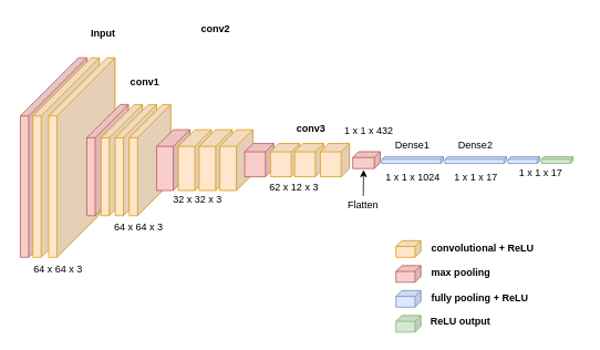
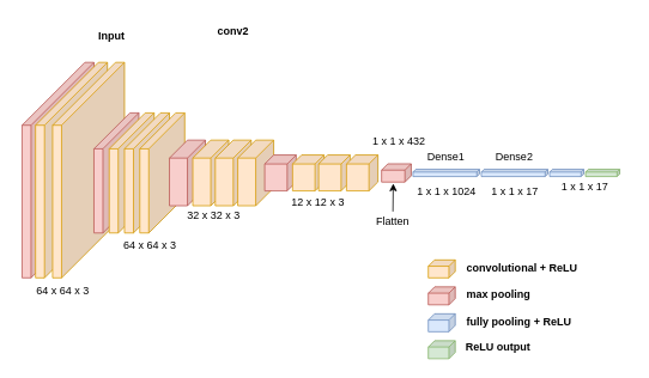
  <mxCell id="0" />
  <mxCell id="1" parent="0" />
  <mxCell id="2" value="" style="shape=cube;whiteSpace=wrap;html=1;boundedLbl=1;backgroundOutline=1;darkOpacity=0.05;darkOpacity2=0.1;size=70;direction=east;flipH=1;fillColor=#f8cecc;strokeColor=#b85450;" parent="1" vertex="1"><mxGeometry x="24" y="69" width="80" height="240" as="geometry" /></mxCell>
  <mxCell id="3" value="" style="shape=cube;whiteSpace=wrap;html=1;boundedLbl=1;backgroundOutline=1;darkOpacity=0.05;darkOpacity2=0.1;size=70;direction=east;flipH=1;fillColor=#ffe6cc;strokeColor=#d79b00;" parent="1" vertex="1"><mxGeometry x="39" y="69" width="80" height="240" as="geometry" /></mxCell>
  <mxCell id="4" value="" style="shape=cube;whiteSpace=wrap;html=1;boundedLbl=1;backgroundOutline=1;darkOpacity=0.05;darkOpacity2=0.1;size=70;direction=east;flipH=1;fillColor=#ffe6cc;strokeColor=#d79b00;" parent="1" vertex="1"><mxGeometry x="58" y="69" width="80" height="240" as="geometry" /></mxCell>
- <mxCell id="5" value="&lt;b&gt;conv1&lt;/b&gt;" style="text;html=1;strokeColor=none;fillColor=none;align=center;verticalAlign=middle;whiteSpace=wrap;rounded=0;" parent="1" vertex="1"><mxGeometry x="154" y="83" width="40" height="30" as="geometry" /></mxCell>
  <mxCell id="6" value="Input" style="text;html=1;strokeColor=none;fillColor=none;align=center;verticalAlign=middle;whiteSpace=wrap;rounded=0;fontStyle=1" parent="1" vertex="1"><mxGeometry x="104" y="25" width="40" height="30" as="geometry" /></mxCell>
  <mxCell id="7" value="64 x 64 x 3" style="text;html=1;strokeColor=none;fillColor=none;align=center;verticalAlign=middle;whiteSpace=wrap;rounded=0;" parent="1" vertex="1"><mxGeometry x="20" y="309" width="99" height="30" as="geometry" /></mxCell>
  <mxCell id="8" value="" style="shape=cube;whiteSpace=wrap;html=1;boundedLbl=1;backgroundOutline=1;darkOpacity=0.05;darkOpacity2=0.1;size=40;direction=east;flipH=1;fillColor=#f8cecc;strokeColor=#b85450;" vertex="1" parent="1"><mxGeometry x="104" y="125.25" width="50" height="133.75" as="geometry" /></mxCell>
  <mxCell id="9" value="" style="shape=cube;whiteSpace=wrap;html=1;boundedLbl=1;backgroundOutline=1;darkOpacity=0.05;darkOpacity2=0.1;size=40;direction=east;flipH=1;fillColor=#ffe6cc;strokeColor=#d79b00;" vertex="1" parent="1"><mxGeometry x="121" y="125.25" width="50" height="133.75" as="geometry" /></mxCell>
  <mxCell id="10" value="" style="shape=cube;whiteSpace=wrap;html=1;boundedLbl=1;backgroundOutline=1;darkOpacity=0.05;darkOpacity2=0.1;size=40;direction=east;flipH=1;fillColor=#ffe6cc;strokeColor=#d79b00;" vertex="1" parent="1"><mxGeometry x="138" y="125.25" width="50" height="133.75" as="geometry" /></mxCell>
  <mxCell id="11" value="" style="shape=cube;whiteSpace=wrap;html=1;boundedLbl=1;backgroundOutline=1;darkOpacity=0.05;darkOpacity2=0.1;size=40;direction=east;flipH=1;fillColor=#ffe6cc;strokeColor=#d79b00;" vertex="1" parent="1"><mxGeometry x="155" y="125.25" width="50" height="133.75" as="geometry" /></mxCell>
  <mxCell id="12" value="" style="shape=cube;whiteSpace=wrap;html=1;boundedLbl=1;backgroundOutline=1;darkOpacity=0.05;darkOpacity2=0.1;size=20;direction=east;flipH=1;fillColor=#f8cecc;strokeColor=#b85450;" vertex="1" parent="1"><mxGeometry x="188" y="155.56" width="40" height="73.13" as="geometry" /></mxCell>
  <mxCell id="13" value="" style="shape=cube;whiteSpace=wrap;html=1;boundedLbl=1;backgroundOutline=1;darkOpacity=0.05;darkOpacity2=0.1;size=20;direction=east;flipH=1;fillColor=#ffe6cc;strokeColor=#d79b00;" vertex="1" parent="1"><mxGeometry x="214" y="155.56" width="40" height="73.13" as="geometry" /></mxCell>
  <mxCell id="14" value="" style="shape=cube;whiteSpace=wrap;html=1;boundedLbl=1;backgroundOutline=1;darkOpacity=0.05;darkOpacity2=0.1;size=20;direction=east;flipH=1;fillColor=#ffe6cc;strokeColor=#d79b00;" vertex="1" parent="1"><mxGeometry x="239" y="155.56" width="40" height="73.13" as="geometry" /></mxCell>
  <mxCell id="15" value="" style="shape=cube;whiteSpace=wrap;html=1;boundedLbl=1;backgroundOutline=1;darkOpacity=0.05;darkOpacity2=0.1;size=20;direction=east;flipH=1;fillColor=#ffe6cc;strokeColor=#d79b00;" vertex="1" parent="1"><mxGeometry x="264" y="155.56" width="40" height="73.13" as="geometry" /></mxCell>
  <mxCell id="16" value="" style="shape=cube;whiteSpace=wrap;html=1;boundedLbl=1;backgroundOutline=1;darkOpacity=0.05;darkOpacity2=0.1;size=10;direction=east;flipH=1;fillColor=#f8cecc;strokeColor=#b85450;" vertex="1" parent="1"><mxGeometry x="294" y="172.13" width="35" height="40" as="geometry" /></mxCell>
  <mxCell id="17" value="" style="shape=cube;whiteSpace=wrap;html=1;boundedLbl=1;backgroundOutline=1;darkOpacity=0.05;darkOpacity2=0.1;size=10;direction=east;flipH=1;fillColor=#ffe6cc;strokeColor=#d79b00;" vertex="1" parent="1"><mxGeometry x="325" y="172.13" width="35" height="40" as="geometry" /></mxCell>
  <mxCell id="18" value="" style="shape=cube;whiteSpace=wrap;html=1;boundedLbl=1;backgroundOutline=1;darkOpacity=0.05;darkOpacity2=0.1;size=7;direction=east;flipH=1;fillColor=#f8cecc;strokeColor=#b85450;" vertex="1" parent="1"><mxGeometry x="424" y="181.96" width="33" height="20.32" as="geometry" /></mxCell>
  <mxCell id="19" value="" style="shape=cube;whiteSpace=wrap;html=1;boundedLbl=1;backgroundOutline=1;darkOpacity=0.05;darkOpacity2=0.1;size=3;direction=east;flipH=1;fillColor=#dae8fc;strokeColor=#6c8ebf;" vertex="1" parent="1"><mxGeometry x="459" y="188.12" width="74" height="8" as="geometry" /></mxCell>
  <mxCell id="20" value="" style="shape=cube;whiteSpace=wrap;html=1;boundedLbl=1;backgroundOutline=1;darkOpacity=0.05;darkOpacity2=0.1;size=3;direction=east;flipH=1;fillColor=#dae8fc;strokeColor=#6c8ebf;" vertex="1" parent="1"><mxGeometry x="535" y="188.13" width="74" height="8" as="geometry" /></mxCell>
  <mxCell id="21" value="" style="shape=cube;whiteSpace=wrap;html=1;boundedLbl=1;backgroundOutline=1;darkOpacity=0.05;darkOpacity2=0.1;size=3;direction=east;flipH=1;fillColor=#dae8fc;strokeColor=#6c8ebf;" vertex="1" parent="1"><mxGeometry x="611" y="188.13" width="38" height="8" as="geometry" /></mxCell>
  <mxCell id="22" value="" style="shape=cube;whiteSpace=wrap;html=1;boundedLbl=1;backgroundOutline=1;darkOpacity=0.05;darkOpacity2=0.1;size=7;direction=east;flipH=1;fillColor=#ffe6cc;strokeColor=#d79b00;" vertex="1" parent="1"><mxGeometry x="476" y="289" width="30" height="20" as="geometry" /></mxCell>
  <mxCell id="23" value="" style="shape=cube;whiteSpace=wrap;html=1;boundedLbl=1;backgroundOutline=1;darkOpacity=0.05;darkOpacity2=0.1;size=7;direction=east;flipH=1;fillColor=#f8cecc;strokeColor=#b85450;" vertex="1" parent="1"><mxGeometry x="476" y="319" width="30" height="20" as="geometry" /></mxCell>
  <mxCell id="24" value="" style="shape=cube;whiteSpace=wrap;html=1;boundedLbl=1;backgroundOutline=1;darkOpacity=0.05;darkOpacity2=0.1;size=7;direction=east;flipH=1;fillColor=#dae8fc;strokeColor=#6c8ebf;" vertex="1" parent="1"><mxGeometry x="476" y="349" width="30" height="20" as="geometry" /></mxCell>
  <mxCell id="25" value="" style="shape=cube;whiteSpace=wrap;html=1;boundedLbl=1;backgroundOutline=1;darkOpacity=0.05;darkOpacity2=0.1;size=3;direction=east;flipH=1;fillColor=#d5e8d4;strokeColor=#82b366;" vertex="1" parent="1"><mxGeometry x="651" y="188.12" width="38" height="8" as="geometry" /></mxCell>
  <mxCell id="26" value="" style="shape=cube;whiteSpace=wrap;html=1;boundedLbl=1;backgroundOutline=1;darkOpacity=0.05;darkOpacity2=0.1;size=7;direction=east;flipH=1;fillColor=#d5e8d4;strokeColor=#82b366;" vertex="1" parent="1"><mxGeometry x="476" y="379" width="30" height="20" as="geometry" /></mxCell>
  <mxCell id="27" value="&lt;b&gt;conv2&lt;/b&gt;" style="text;html=1;strokeColor=none;fillColor=none;align=center;verticalAlign=middle;whiteSpace=wrap;rounded=0;" vertex="1" parent="1"><mxGeometry x="239" y="20.25" width="40" height="30" as="geometry" /></mxCell>
- <mxCell id="28" value="&lt;b&gt;conv3&lt;/b&gt;" style="text;html=1;strokeColor=none;fillColor=none;align=center;verticalAlign=middle;whiteSpace=wrap;rounded=0;" vertex="1" parent="1"><mxGeometry x="354" y="139" width="40" height="30" as="geometry" /></mxCell>
  <mxCell id="29" value="Dense1" style="text;html=1;strokeColor=none;fillColor=none;align=center;verticalAlign=middle;whiteSpace=wrap;rounded=0;" vertex="1" parent="1"><mxGeometry x="476" y="159.5" width="40" height="30" as="geometry" /></mxCell>
  <mxCell id="30" value="64 x 64 x 3" style="text;html=1;strokeColor=none;fillColor=none;align=center;verticalAlign=middle;whiteSpace=wrap;rounded=0;" vertex="1" parent="1"><mxGeometry x="117" y="258" width="99" height="30" as="geometry" /></mxCell>
  <mxCell id="31" value="32 x 32 x 3" style="text;html=1;strokeColor=none;fillColor=none;align=center;verticalAlign=middle;whiteSpace=wrap;rounded=0;" vertex="1" parent="1"><mxGeometry x="188" y="225" width="99" height="30" as="geometry" /></mxCell>
- <mxCell id="32" value="62 x 12 x 3" style="text;html=1;strokeColor=none;fillColor=none;align=center;verticalAlign=middle;whiteSpace=wrap;rounded=0;" vertex="1" parent="1"><mxGeometry x="304" y="210.12" width="99" height="30" as="geometry" /></mxCell>
+ <mxCell id="32" value="12 x 12 x 3" style="text;html=1;strokeColor=none;fillColor=none;align=center;verticalAlign=middle;whiteSpace=wrap;rounded=0;" vertex="1" parent="1"><mxGeometry x="304" y="210.12" width="99" height="30" as="geometry" /></mxCell>
  <mxCell id="33" value="" style="shape=cube;whiteSpace=wrap;html=1;boundedLbl=1;backgroundOutline=1;darkOpacity=0.05;darkOpacity2=0.1;size=10;direction=east;flipH=1;fillColor=#ffe6cc;strokeColor=#d79b00;" vertex="1" parent="1"><mxGeometry x="354" y="172.13" width="35" height="40" as="geometry" /></mxCell>
  <mxCell id="34" value="" style="shape=cube;whiteSpace=wrap;html=1;boundedLbl=1;backgroundOutline=1;darkOpacity=0.05;darkOpacity2=0.1;size=10;direction=east;flipH=1;fillColor=#ffe6cc;strokeColor=#d79b00;" vertex="1" parent="1"><mxGeometry x="385" y="172.12" width="35" height="40" as="geometry" /></mxCell>
  <mxCell id="35" value="Flatten" style="text;html=1;strokeColor=none;fillColor=none;align=center;verticalAlign=middle;whiteSpace=wrap;rounded=0;" vertex="1" parent="1"><mxGeometry x="387" y="235.12" width="99" height="23.88" as="geometry" /></mxCell>
  <mxCell id="36" value="" style="endArrow=classic;html=1;entryX=0.605;entryY=1.084;entryDx=0;entryDy=0;entryPerimeter=0;" edge="1" parent="1" source="35" target="18"><mxGeometry width="50" height="50" relative="1" as="geometry"><mxPoint x="440.16" y="240.12" as="sourcePoint" /><mxPoint x="441" y="210" as="targetPoint" /></mxGeometry></mxCell>
  <mxCell id="37" value="1 x 1 x 432" style="text;html=1;strokeColor=none;fillColor=none;align=center;verticalAlign=middle;whiteSpace=wrap;rounded=0;" vertex="1" parent="1"><mxGeometry x="394" y="145" width="99" height="24" as="geometry" /></mxCell>
  <mxCell id="38" value="1 x 1 x 17" style="text;html=1;strokeColor=none;fillColor=none;align=center;verticalAlign=middle;whiteSpace=wrap;rounded=0;" vertex="1" parent="1"><mxGeometry x="601" y="196.13" width="99" height="24" as="geometry" /></mxCell>
  <mxCell id="39" value="convolutional + ReLU" style="text;html=1;strokeColor=none;fillColor=none;align=left;verticalAlign=middle;whiteSpace=wrap;rounded=0;fontStyle=1" vertex="1" parent="1"><mxGeometry x="517" y="286.06" width="138" height="23.88" as="geometry" /></mxCell>
  <mxCell id="40" value="max pooling" style="text;html=1;strokeColor=none;fillColor=none;align=left;verticalAlign=middle;whiteSpace=wrap;rounded=0;fontStyle=1" vertex="1" parent="1"><mxGeometry x="517" y="316.06" width="138" height="23.88" as="geometry" /></mxCell>
  <mxCell id="41" value="fully pooling + ReLU" style="text;html=1;strokeColor=none;fillColor=none;align=left;verticalAlign=middle;whiteSpace=wrap;rounded=0;fontStyle=1" vertex="1" parent="1"><mxGeometry x="517" y="347.12" width="138" height="23.88" as="geometry" /></mxCell>
  <mxCell id="42" value="ReLU output" style="text;html=1;strokeColor=none;fillColor=none;align=left;verticalAlign=middle;whiteSpace=wrap;rounded=0;fontStyle=1" vertex="1" parent="1"><mxGeometry x="516" y="375.12" width="138" height="23.88" as="geometry" /></mxCell>
  <mxCell id="43" value="1 x 1 x 1024" style="text;html=1;strokeColor=none;fillColor=none;align=center;verticalAlign=middle;whiteSpace=wrap;rounded=0;" vertex="1" parent="1"><mxGeometry x="446.5" y="201" width="99" height="24" as="geometry" /></mxCell>
  <mxCell id="44" value="Dense2" style="text;html=1;strokeColor=none;fillColor=none;align=center;verticalAlign=middle;whiteSpace=wrap;rounded=0;" vertex="1" parent="1"><mxGeometry x="552" y="160" width="40" height="30" as="geometry" /></mxCell>
  <mxCell id="45" value="1 x 1 x 17" style="text;html=1;strokeColor=none;fillColor=none;align=center;verticalAlign=middle;whiteSpace=wrap;rounded=0;" vertex="1" parent="1"><mxGeometry x="522.5" y="201" width="99" height="24" as="geometry" /></mxCell>
